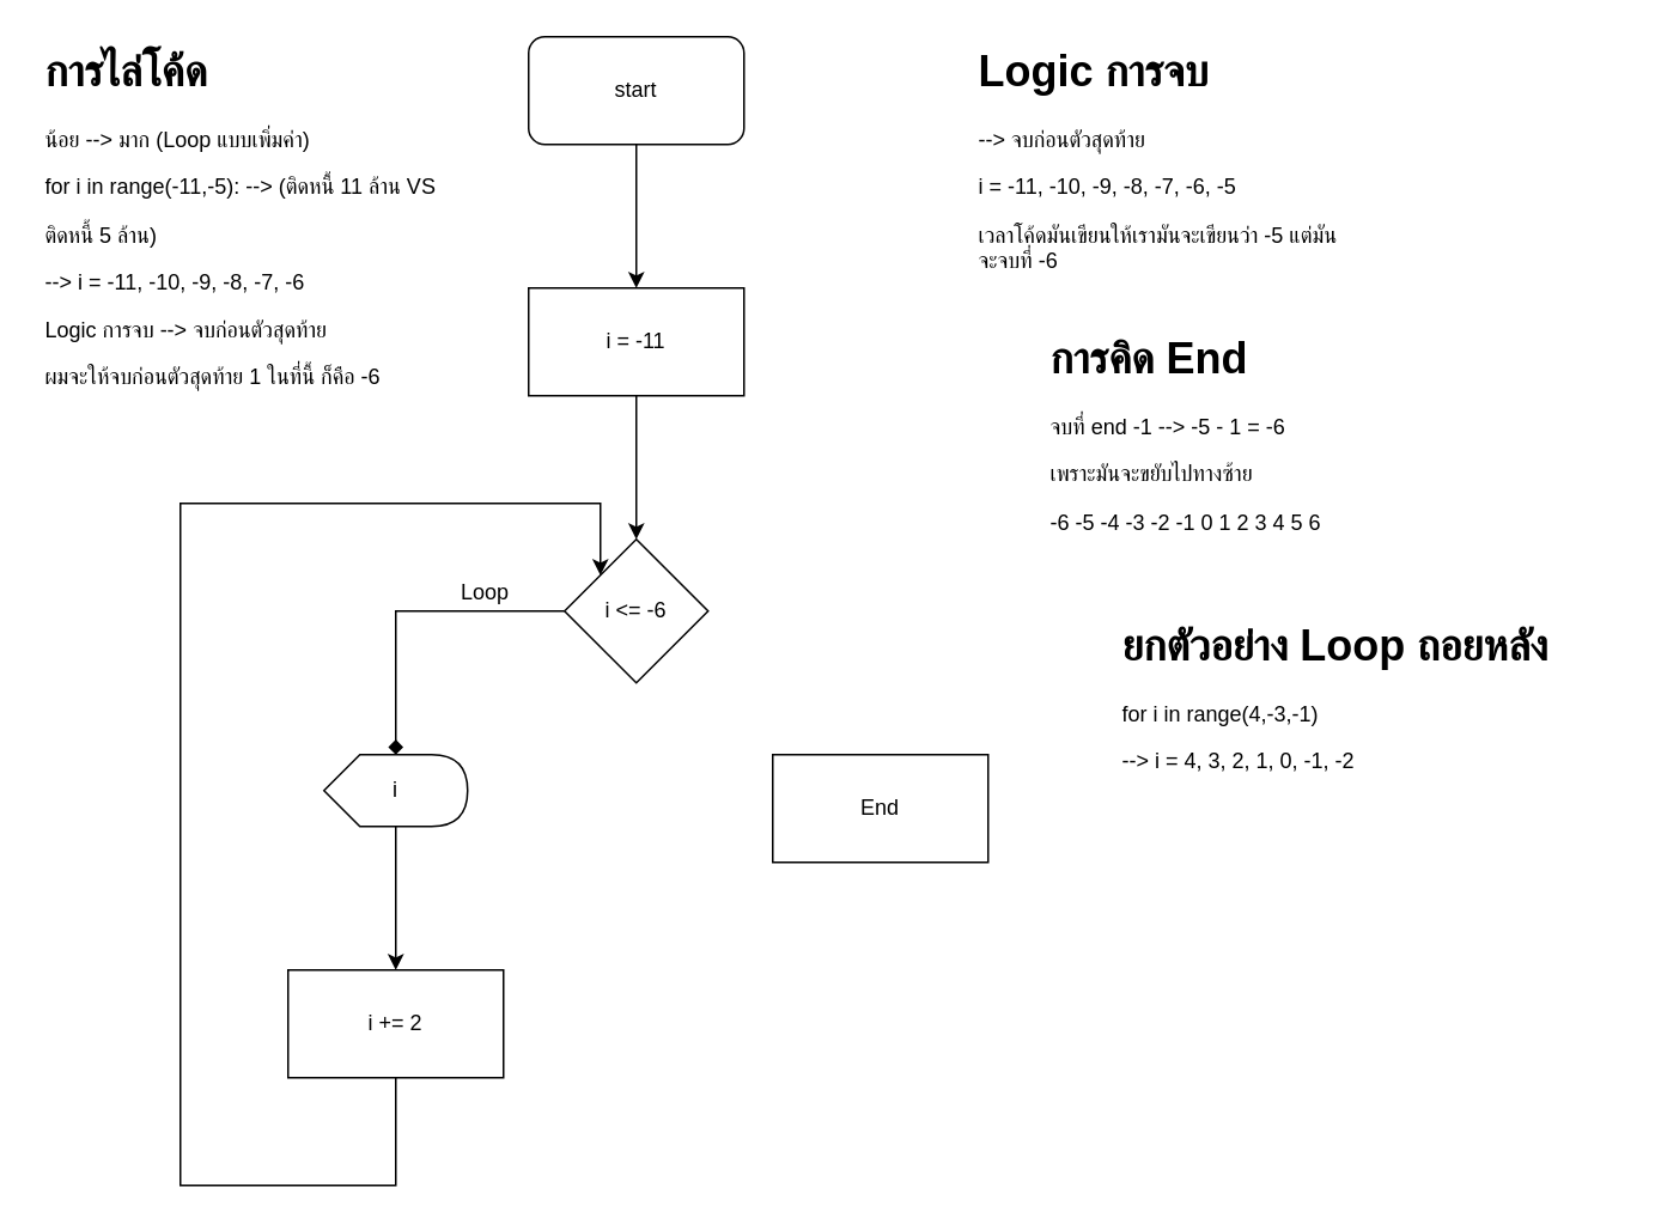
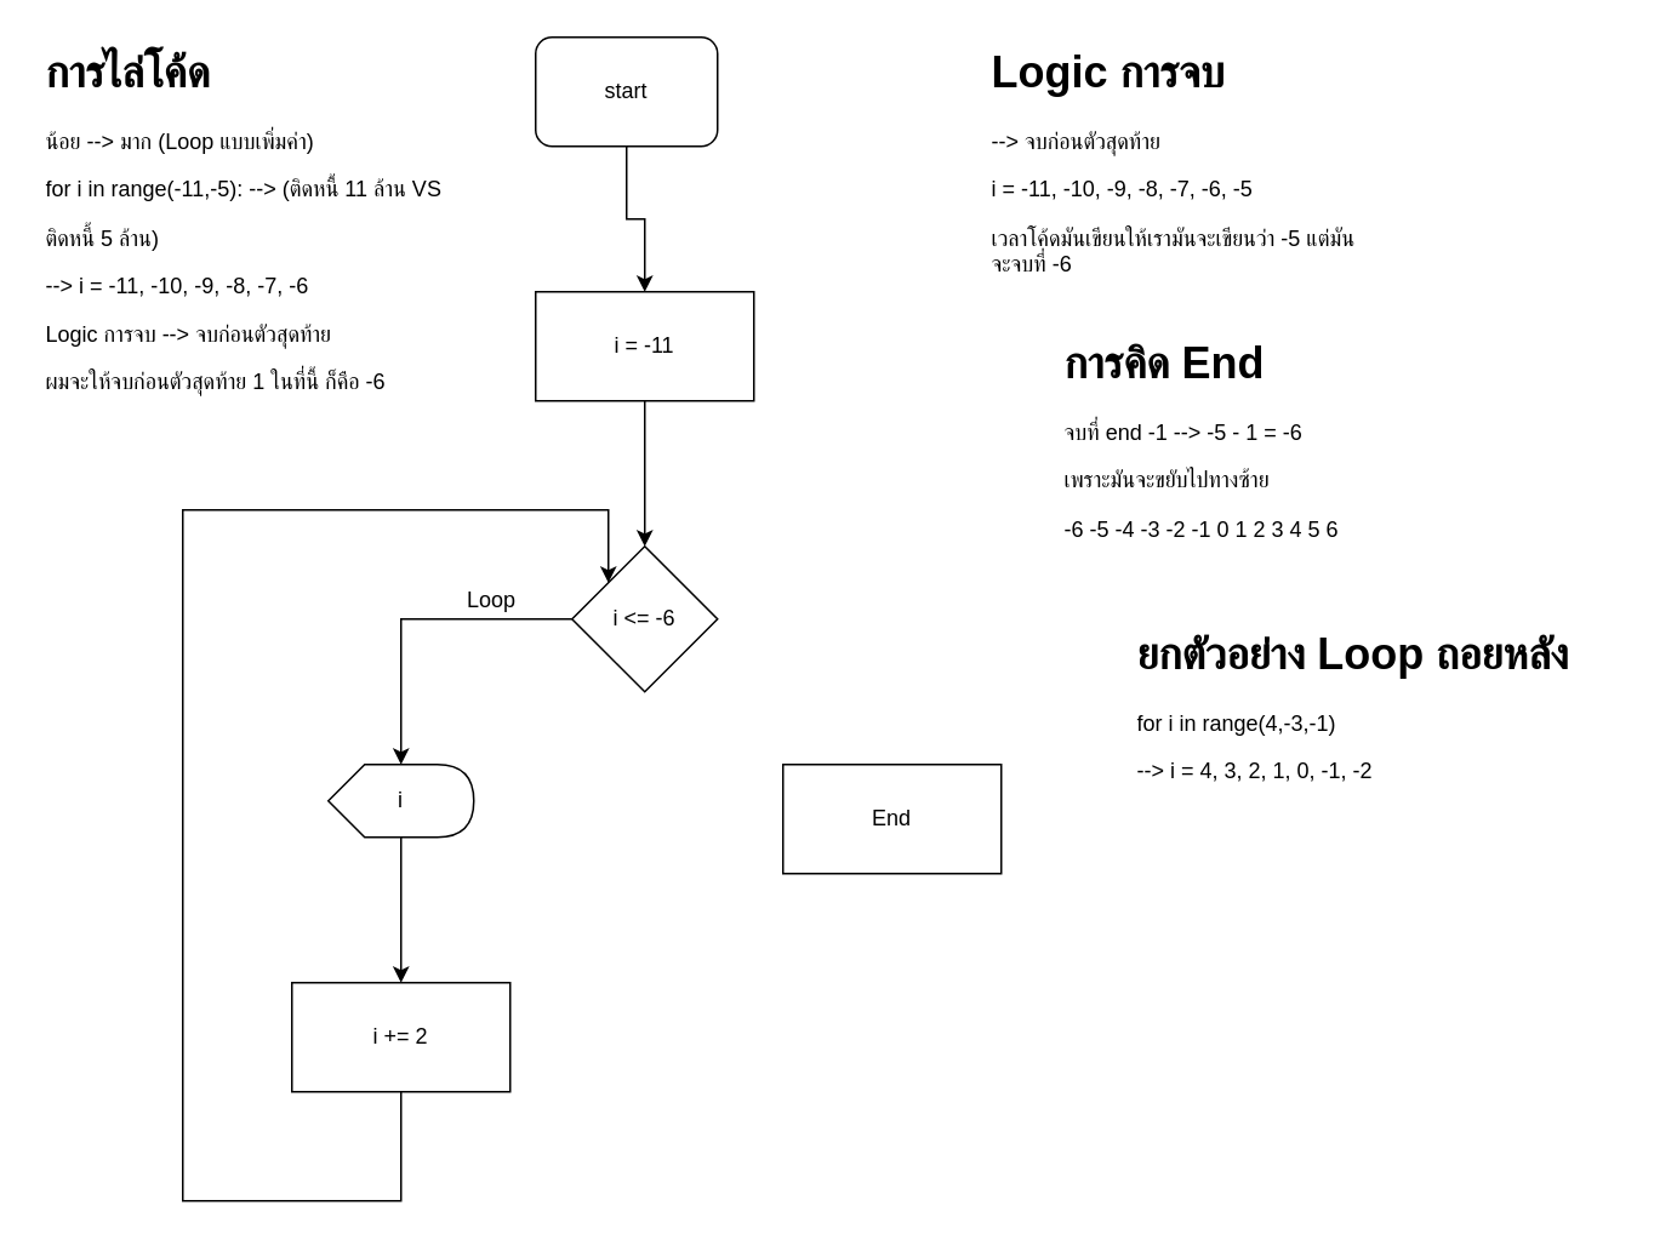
  <mxCell id="0" />
  <mxCell id="1" parent="0" />
  <mxCell id="2" style="edgeStyle=orthogonalEdgeStyle;rounded=0;orthogonalLoop=1;jettySize=auto;html=1;" parent="1" source="3" target="5" edge="1"><mxGeometry relative="1" as="geometry" /></mxCell>
- <mxCell id="3" value="start" style="rounded=1;whiteSpace=wrap;html=1;" parent="1" vertex="1"><mxGeometry x="294" y="20" width="120" height="60" as="geometry" /></mxCell>
+ <mxCell id="3" value="start" style="rounded=1;whiteSpace=wrap;html=1;" parent="1" vertex="1"><mxGeometry x="294" y="20" width="100" height="60" as="geometry" /></mxCell>
  <mxCell id="4" style="edgeStyle=orthogonalEdgeStyle;rounded=0;orthogonalLoop=1;jettySize=auto;html=1;" parent="1" source="5" target="7" edge="1"><mxGeometry relative="1" as="geometry" /></mxCell>
  <mxCell id="5" value="i = -11" style="rounded=0;whiteSpace=wrap;html=1;" parent="1" vertex="1"><mxGeometry x="294" y="160" width="120" height="60" as="geometry" /></mxCell>
- <mxCell id="6" style="edgeStyle=orthogonalEdgeStyle;rounded=0;orthogonalLoop=1;jettySize=auto;html=1;endArrow=diamond;" parent="1" source="7" target="9" edge="1"><mxGeometry relative="1" as="geometry" /></mxCell>
+ <mxCell id="6" style="edgeStyle=orthogonalEdgeStyle;rounded=0;orthogonalLoop=1;jettySize=auto;html=1;" parent="1" source="7" target="9" edge="1"><mxGeometry relative="1" as="geometry" /></mxCell>
  <mxCell id="7" value="i &amp;lt;= -6" style="rhombus;whiteSpace=wrap;html=1;" parent="1" vertex="1"><mxGeometry x="314" y="300" width="80" height="80" as="geometry" /></mxCell>
  <mxCell id="8" style="edgeStyle=orthogonalEdgeStyle;rounded=0;orthogonalLoop=1;jettySize=auto;html=1;" parent="1" source="9" target="11" edge="1"><mxGeometry relative="1" as="geometry" /></mxCell>
  <mxCell id="9" value="i" style="shape=display;whiteSpace=wrap;html=1;" parent="1" vertex="1"><mxGeometry x="180" y="420" width="80" height="40" as="geometry" /></mxCell>
  <mxCell id="10" style="edgeStyle=orthogonalEdgeStyle;rounded=0;orthogonalLoop=1;jettySize=auto;html=1;entryX=0;entryY=0;entryDx=0;entryDy=0;" parent="1" source="11" target="7" edge="1"><mxGeometry relative="1" as="geometry"><Array as="points"><mxPoint x="220" y="660" /><mxPoint x="100" y="660" /><mxPoint x="100" y="280" /><mxPoint x="334" y="280" /></Array></mxGeometry></mxCell>
  <mxCell id="11" value="i += 2" style="rounded=0;whiteSpace=wrap;html=1;" parent="1" vertex="1"><mxGeometry x="160" y="540" width="120" height="60" as="geometry" /></mxCell>
  <mxCell id="12" value="End" style="rounded=0;whiteSpace=wrap;html=1;" parent="1" vertex="1"><mxGeometry x="430" y="420" width="120" height="60" as="geometry" /></mxCell>
  <mxCell id="13" value="Loop" style="text;html=1;strokeColor=none;fillColor=none;align=center;verticalAlign=middle;whiteSpace=wrap;rounded=0;" parent="1" vertex="1"><mxGeometry x="250" y="320" width="40" height="20" as="geometry" /></mxCell>
  <mxCell id="14" value="&lt;h1&gt;การคิด End&lt;/h1&gt;&lt;p&gt;&lt;span&gt;จบที่ end -1 --&amp;gt; -5 - 1 = -6&lt;/span&gt;&lt;br&gt;&lt;/p&gt;&lt;p&gt;เพราะมันจะขยับไปทางซ้าย&lt;/p&gt;&lt;p&gt;-6 -5 -4 -3 -2 -1 0 1 2 3 4 5 6&lt;span&gt;&lt;br&gt;&lt;/span&gt;&lt;/p&gt;" style="text;html=1;strokeColor=none;fillColor=none;spacing=5;spacingTop=-20;whiteSpace=wrap;overflow=hidden;rounded=0;" parent="1" vertex="1"><mxGeometry x="580" y="180" width="190" height="120" as="geometry" /></mxCell>
  <mxCell id="15" value="&lt;h1&gt;Logic การจบ&lt;/h1&gt;&lt;p&gt;--&amp;gt; จบก่อนตัวสุดท้าย&lt;/p&gt;&lt;p&gt;i = -11, -10, -9, -8, -7, -6, -5&lt;/p&gt;&lt;p&gt;เวลาโค้ดมันเขียนให้เรามันจะเขียนว่า -5 แต่มันจะจบที่ -6&lt;/p&gt;" style="text;html=1;strokeColor=none;fillColor=none;spacing=5;spacingTop=-20;whiteSpace=wrap;overflow=hidden;rounded=0;" parent="1" vertex="1"><mxGeometry x="540" y="20" width="210" height="140" as="geometry" /></mxCell>
  <mxCell id="16" value="&lt;h1&gt;การไล่โค้ด&lt;/h1&gt;&lt;p&gt;น้อย --&amp;gt; มาก (Loop แบบเพิ่มค่า)&lt;br&gt;&lt;/p&gt;&lt;p&gt;for i in range(-11,-5):&amp;nbsp;&lt;span&gt;--&amp;gt; (ติดหนี้ 11 ล้าน VS&amp;nbsp;&lt;/span&gt;&lt;/p&gt;ติดหนี้ 5 ล้าน&lt;span&gt;)&lt;/span&gt;&lt;br&gt;&lt;p&gt;--&amp;gt; i = -11, -10, -9, -8, -7, -6&lt;/p&gt;&lt;p&gt;Logic การจบ --&amp;gt; จบก่อนตัวสุดท้าย&lt;br&gt;&lt;/p&gt;&lt;p&gt;ผมจะให้จบก่อนตัวสุดท้าย 1 ในที่นี้ ก็คือ -6&lt;/p&gt;" style="text;html=1;strokeColor=none;fillColor=none;spacing=5;spacingTop=-20;whiteSpace=wrap;overflow=hidden;rounded=0;" parent="1" vertex="1"><mxGeometry x="20" y="20" width="240" height="200" as="geometry" /></mxCell>
  <mxCell id="17" value="&lt;h1&gt;ยกตัวอย่าง Loop ถอยหลัง&lt;/h1&gt;&lt;p&gt;for i in range(4,-3,-1)&lt;/p&gt;&lt;p&gt;--&amp;gt; i = 4, 3, 2, 1, 0, -1, -2&lt;/p&gt;" style="text;html=1;strokeColor=none;fillColor=none;spacing=5;spacingTop=-20;whiteSpace=wrap;overflow=hidden;rounded=0;" parent="1" vertex="1"><mxGeometry x="620" y="340" width="280" height="120" as="geometry" /></mxCell>
